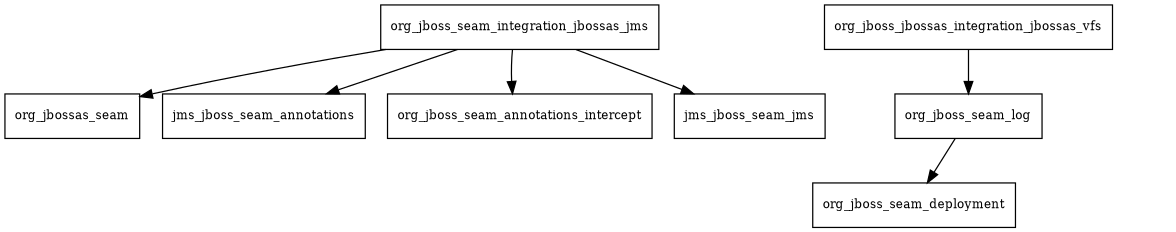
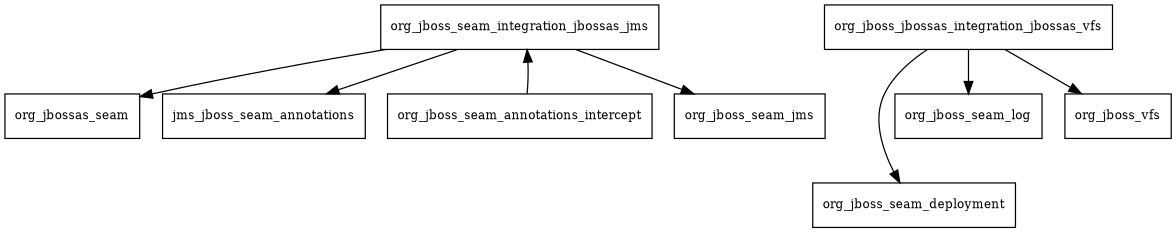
  digraph {
    node [fontsize=10.0 shape=box]
    n1 [label=org_jbossas_seam]
    org_jboss_seam_integration_jbossas_jms
    n3 [label=jms_jboss_seam_annotations]
    org_jboss_seam_annotations_intercept
-   org_jboss_seam_jms [label=jms_jboss_seam_jms]
+   org_jboss_seam_jms
    n6 [label=org_jboss_jbossas_integration_jbossas_vfs]
    org_jboss_seam_deployment
    org_jboss_seam_log
+   org_jboss_vfs
    org_jboss_seam_integration_jbossas_jms -> n1
    org_jboss_seam_integration_jbossas_jms -> n3
-   org_jboss_seam_integration_jbossas_jms -> org_jboss_seam_annotations_intercept
+   org_jboss_seam_annotations_intercept -> org_jboss_seam_integration_jbossas_jms
    org_jboss_seam_integration_jbossas_jms -> org_jboss_seam_jms
-   org_jboss_seam_log -> org_jboss_seam_deployment
+   n6 -> org_jboss_seam_deployment
    n6 -> org_jboss_seam_log
+   n6 -> org_jboss_vfs
  }
